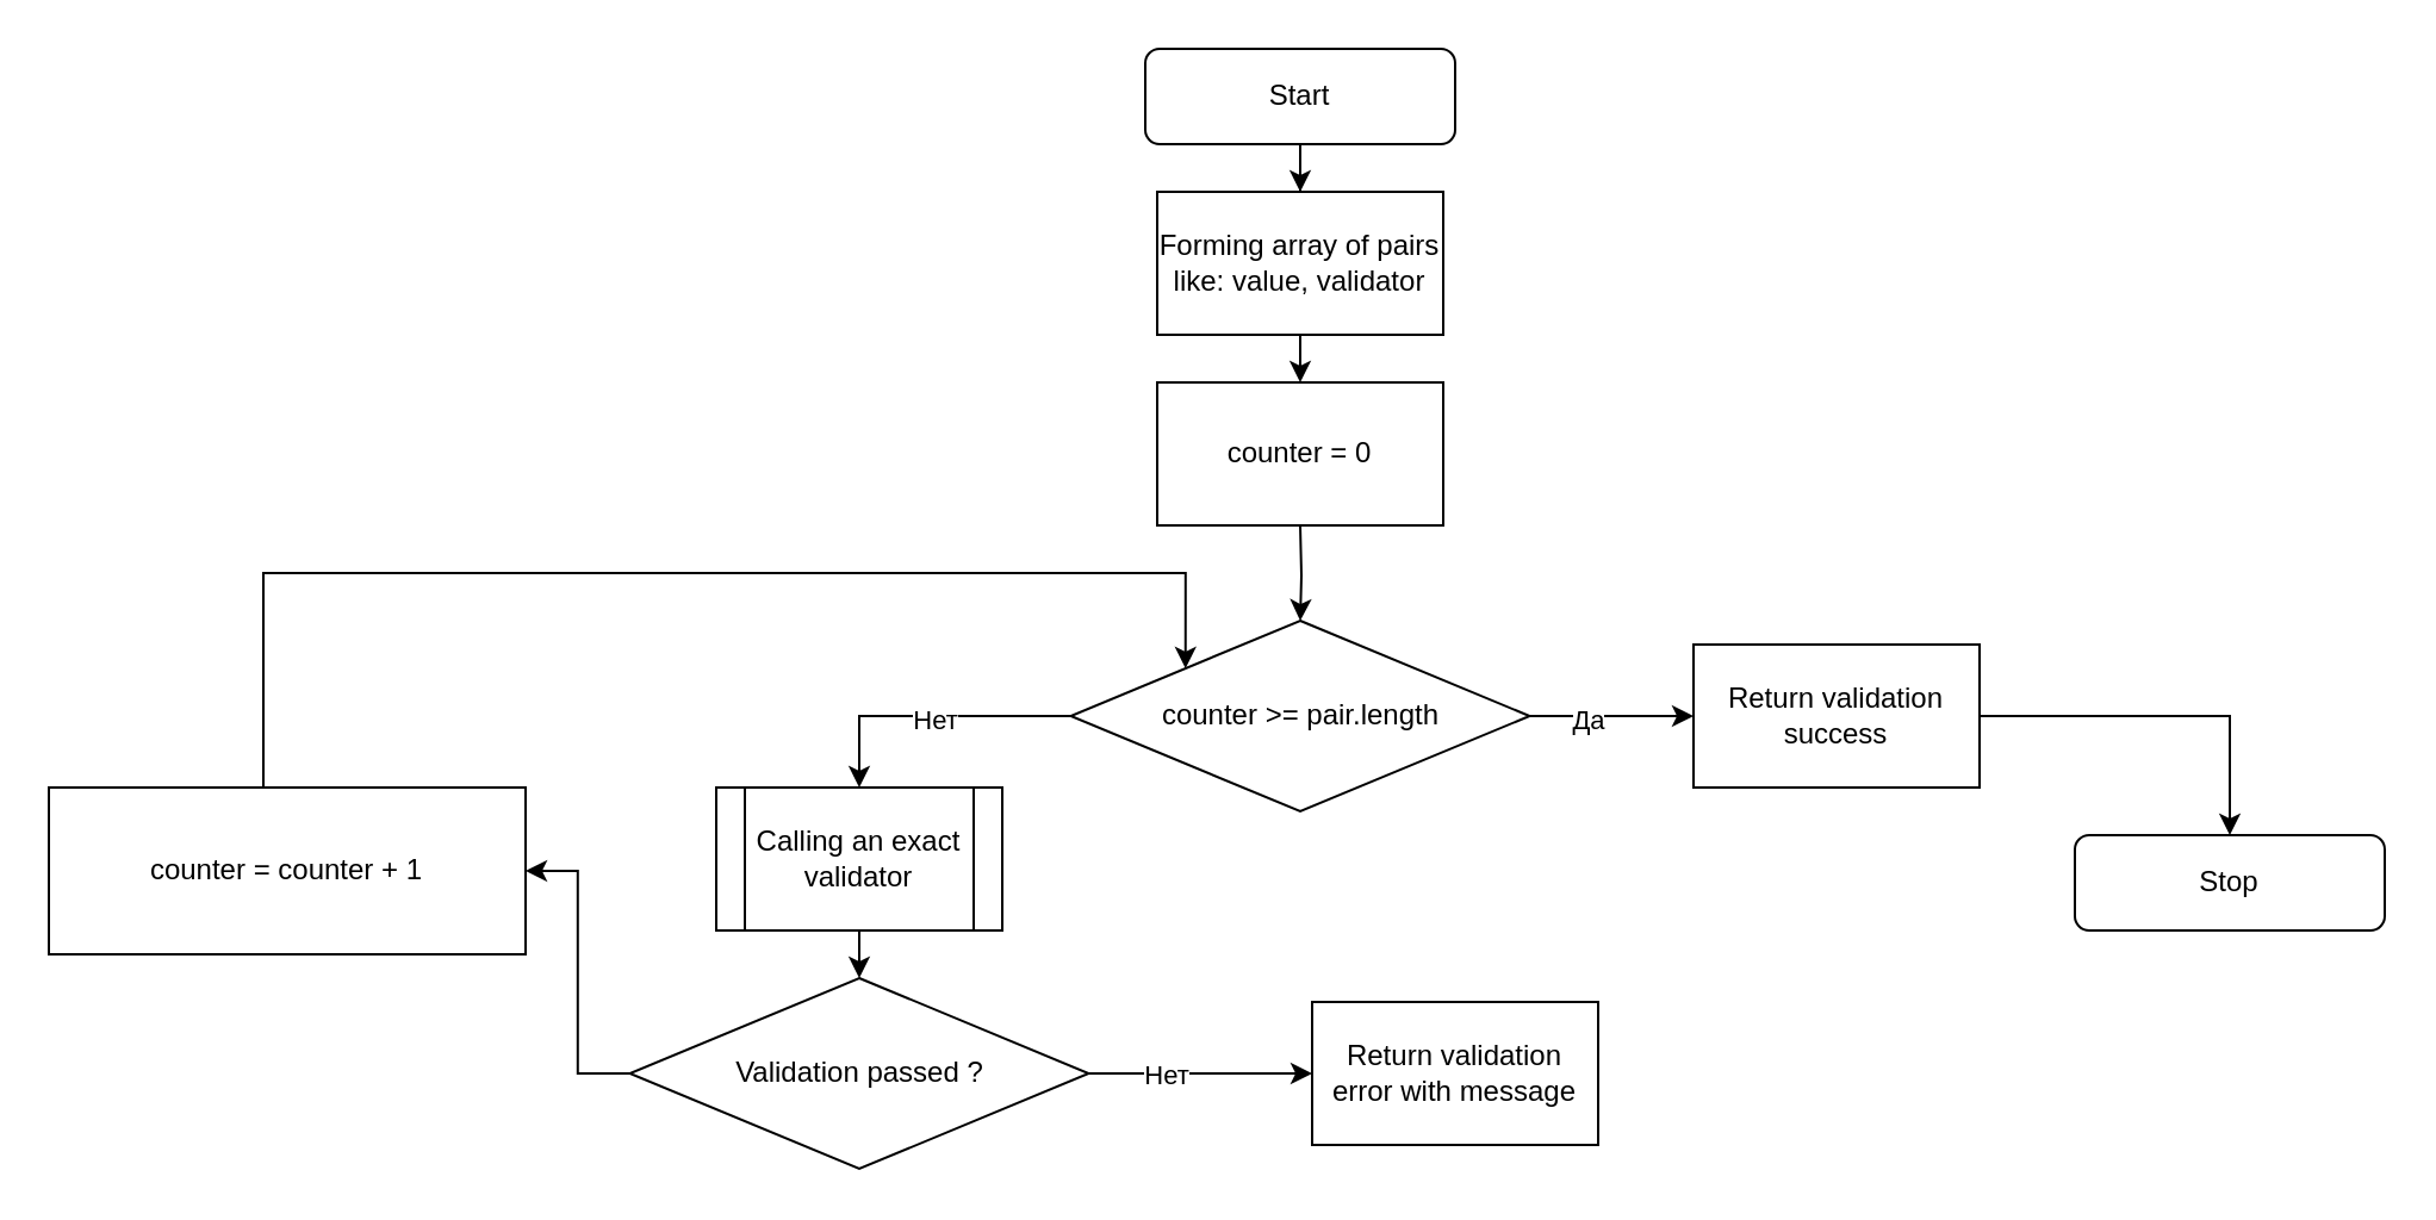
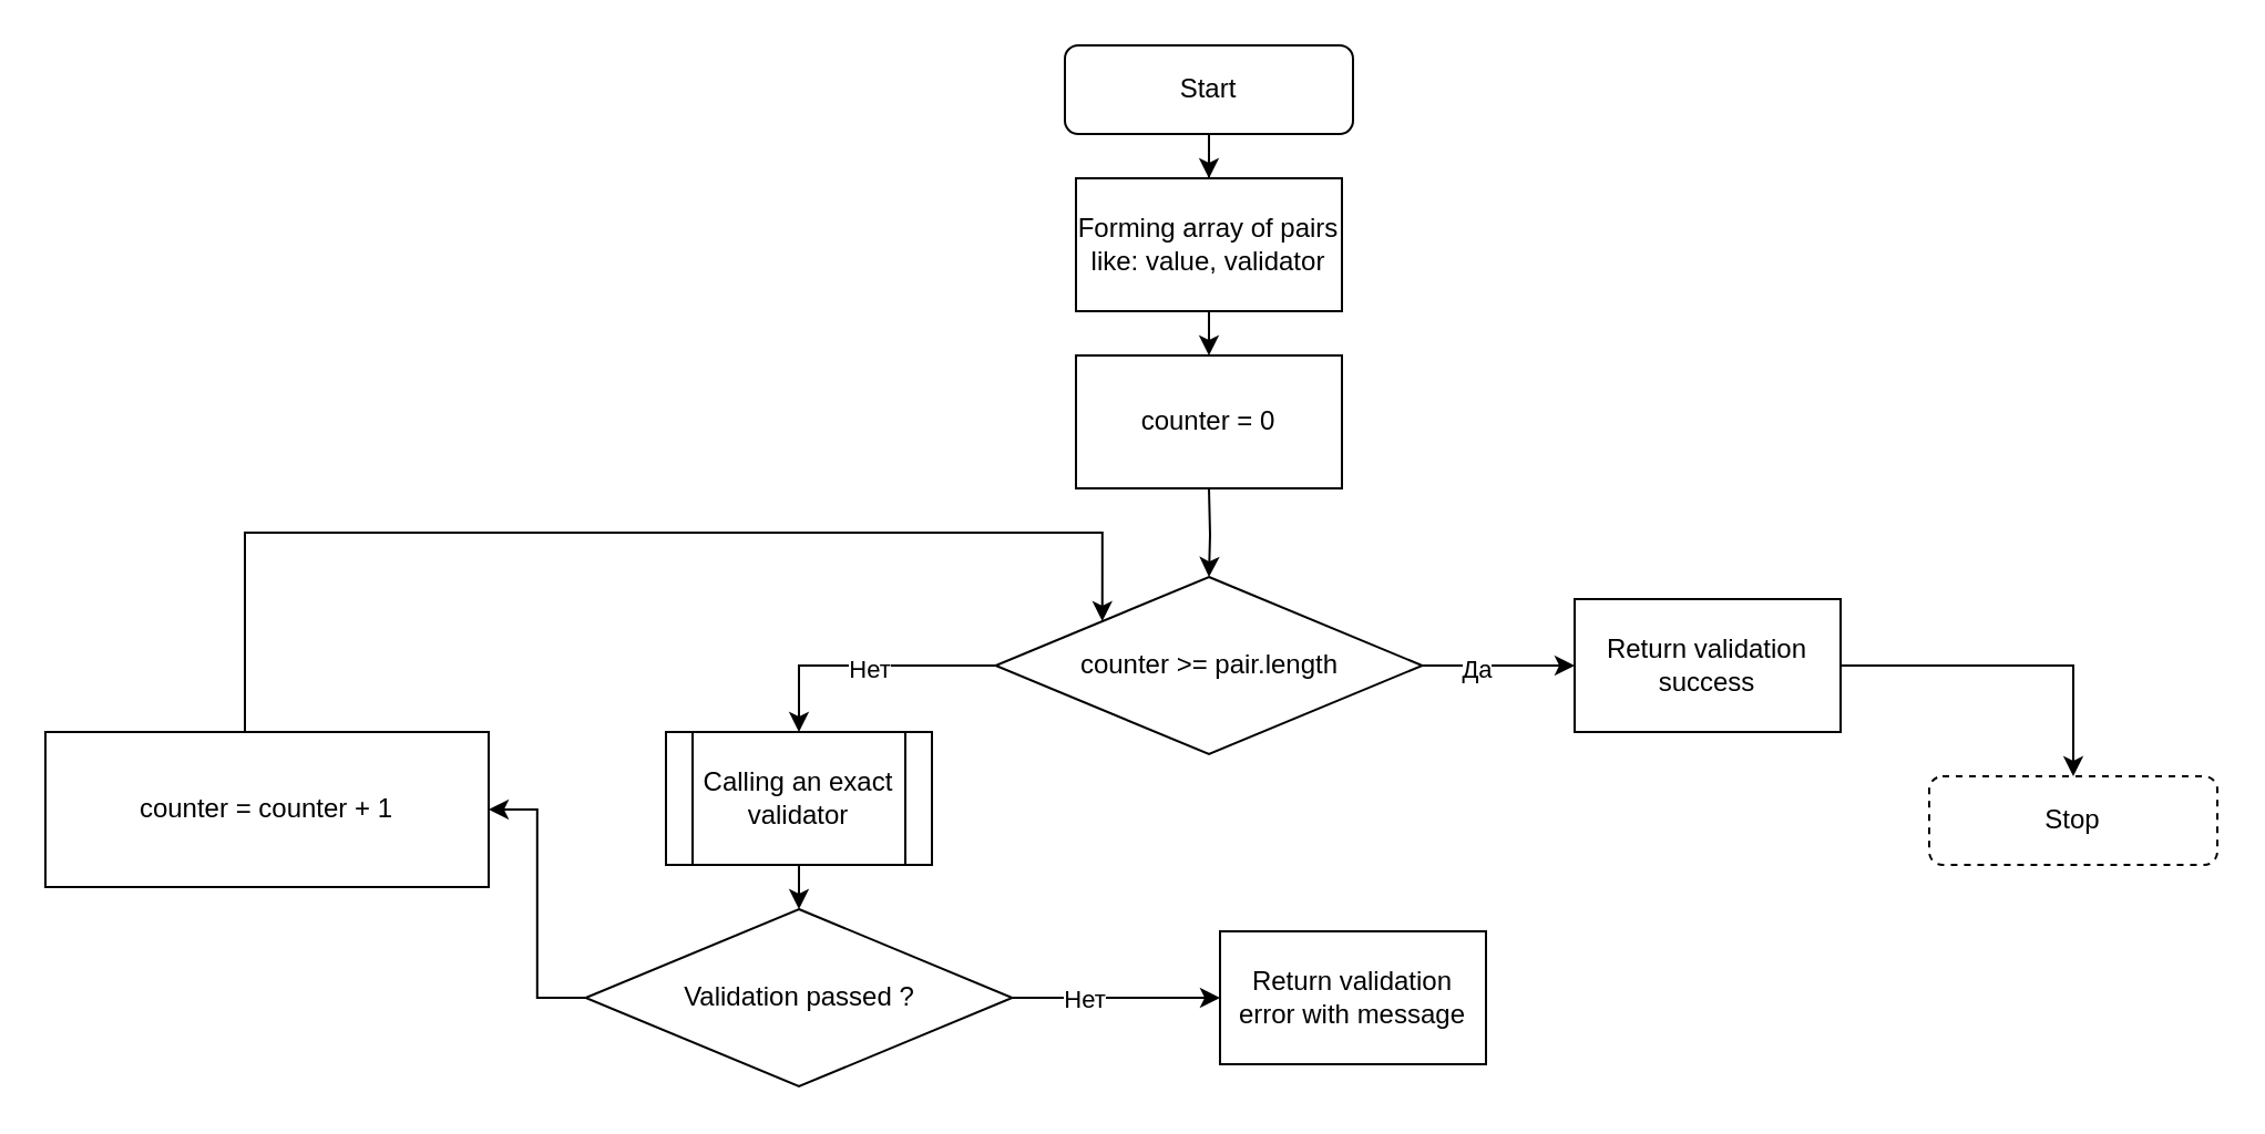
  <mxCell id="0" />
  <mxCell id="1" parent="0" />
  <mxCell id="2" style="edgeStyle=orthogonalEdgeStyle;rounded=0;orthogonalLoop=1;jettySize=auto;html=1;entryX=0.5;entryY=0;entryDx=0;entryDy=0;" edge="1" parent="1" source="22"><mxGeometry relative="1" as="geometry"><mxPoint x="545" y="160" as="targetPoint" /></mxGeometry></mxCell>
  <mxCell id="3" value="Start" style="rounded=1;whiteSpace=wrap;html=1;" vertex="1" parent="1"><mxGeometry x="480" y="20" width="130" height="40" as="geometry" /></mxCell>
  <mxCell id="4" style="edgeStyle=orthogonalEdgeStyle;rounded=0;orthogonalLoop=1;jettySize=auto;html=1;entryX=0;entryY=0.5;entryDx=0;entryDy=0;" edge="1" parent="1" source="8" target="11"><mxGeometry relative="1" as="geometry"><mxPoint x="760" y="300" as="targetPoint" /></mxGeometry></mxCell>
  <mxCell id="5" value="Да" style="edgeLabel;html=1;align=center;verticalAlign=middle;resizable=0;points=[];" vertex="1" connectable="0" parent="4"><mxGeometry x="-0.308" y="-1" relative="1" as="geometry"><mxPoint as="offset" /></mxGeometry></mxCell>
  <mxCell id="6" style="edgeStyle=orthogonalEdgeStyle;rounded=0;orthogonalLoop=1;jettySize=auto;html=1;entryX=0.5;entryY=0;entryDx=0;entryDy=0;exitX=0;exitY=0.5;exitDx=0;exitDy=0;" edge="1" parent="1" source="8" target="24"><mxGeometry relative="1" as="geometry"><mxPoint x="360" y="330" as="targetPoint" /></mxGeometry></mxCell>
  <mxCell id="7" value="Нет" style="edgeLabel;html=1;align=center;verticalAlign=middle;resizable=0;points=[];" vertex="1" connectable="0" parent="6"><mxGeometry x="-0.032" y="4" relative="1" as="geometry"><mxPoint y="-3" as="offset" /></mxGeometry></mxCell>
  <mxCell id="8" value="counter &amp;gt;= pair.length" style="rhombus;whiteSpace=wrap;html=1;" vertex="1" parent="1"><mxGeometry x="448.75" y="260" width="192.5" height="80" as="geometry" /></mxCell>
  <mxCell id="9" style="edgeStyle=orthogonalEdgeStyle;rounded=0;orthogonalLoop=1;jettySize=auto;html=1;exitX=0.5;exitY=1;exitDx=0;exitDy=0;entryX=0.5;entryY=0;entryDx=0;entryDy=0;" edge="1" parent="1" target="8"><mxGeometry relative="1" as="geometry"><mxPoint x="545" y="220" as="sourcePoint" /></mxGeometry></mxCell>
  <mxCell id="10" style="edgeStyle=orthogonalEdgeStyle;rounded=0;orthogonalLoop=1;jettySize=auto;html=1;entryX=0.5;entryY=0;entryDx=0;entryDy=0;" edge="1" parent="1" source="11" target="12"><mxGeometry relative="1" as="geometry" /></mxCell>
  <mxCell id="11" value="Return validation success" style="rounded=0;whiteSpace=wrap;html=1;" vertex="1" parent="1"><mxGeometry x="710" y="270" width="120" height="60" as="geometry" /></mxCell>
- <mxCell id="12" value="Stop" style="rounded=1;whiteSpace=wrap;html=1;" vertex="1" parent="1"><mxGeometry x="870" y="350" width="130" height="40" as="geometry" /></mxCell>
+ <mxCell id="12" value="Stop" style="rounded=1;whiteSpace=wrap;html=1;dashed=1;" vertex="1" parent="1"><mxGeometry x="870" y="350" width="130" height="40" as="geometry" /></mxCell>
  <mxCell id="13" style="edgeStyle=orthogonalEdgeStyle;rounded=0;orthogonalLoop=1;jettySize=auto;html=1;entryX=0.5;entryY=0;entryDx=0;entryDy=0;" edge="1" parent="1" target="17"><mxGeometry relative="1" as="geometry"><mxPoint x="360" y="380" as="sourcePoint" /></mxGeometry></mxCell>
  <mxCell id="14" style="edgeStyle=orthogonalEdgeStyle;rounded=0;orthogonalLoop=1;jettySize=auto;html=1;entryX=0;entryY=0.5;entryDx=0;entryDy=0;" edge="1" parent="1" source="17" target="18"><mxGeometry relative="1" as="geometry"><mxPoint x="570" y="450" as="targetPoint" /></mxGeometry></mxCell>
  <mxCell id="15" value="Нет" style="edgeLabel;html=1;align=center;verticalAlign=middle;resizable=0;points=[];" vertex="1" connectable="0" parent="14"><mxGeometry x="-0.312" relative="1" as="geometry"><mxPoint as="offset" /></mxGeometry></mxCell>
  <mxCell id="16" style="edgeStyle=orthogonalEdgeStyle;rounded=0;orthogonalLoop=1;jettySize=auto;html=1;entryX=1;entryY=0.5;entryDx=0;entryDy=0;" edge="1" parent="1" source="17" target="20"><mxGeometry relative="1" as="geometry"><mxPoint x="210" y="450" as="targetPoint" /></mxGeometry></mxCell>
  <mxCell id="17" value="Validation passed ?" style="rhombus;whiteSpace=wrap;html=1;" vertex="1" parent="1"><mxGeometry x="263.75" y="410" width="192.5" height="80" as="geometry" /></mxCell>
  <mxCell id="18" value="Return validation error with message" style="rounded=0;whiteSpace=wrap;html=1;" vertex="1" parent="1"><mxGeometry x="550" y="420" width="120" height="60" as="geometry" /></mxCell>
  <mxCell id="19" style="edgeStyle=orthogonalEdgeStyle;rounded=0;orthogonalLoop=1;jettySize=auto;html=1;entryX=0;entryY=0;entryDx=0;entryDy=0;exitX=0.5;exitY=0;exitDx=0;exitDy=0;" edge="1" parent="1" source="20" target="8"><mxGeometry relative="1" as="geometry"><Array as="points"><mxPoint x="110" y="240" /><mxPoint x="497" y="240" /></Array></mxGeometry></mxCell>
  <mxCell id="20" value="counter = counter + 1" style="rounded=0;whiteSpace=wrap;html=1;" vertex="1" parent="1"><mxGeometry x="20" y="330" width="200" height="70" as="geometry" /></mxCell>
  <mxCell id="21" value="" style="edgeStyle=orthogonalEdgeStyle;rounded=0;orthogonalLoop=1;jettySize=auto;html=1;entryX=0.5;entryY=0;entryDx=0;entryDy=0;" edge="1" parent="1" source="3" target="22"><mxGeometry relative="1" as="geometry"><mxPoint x="545" y="160" as="targetPoint" /><mxPoint x="545" y="60" as="sourcePoint" /></mxGeometry></mxCell>
  <mxCell id="22" value="Forming array of pairs like: value, validator" style="rounded=0;whiteSpace=wrap;html=1;" vertex="1" parent="1"><mxGeometry x="485" y="80" width="120" height="60" as="geometry" /></mxCell>
  <mxCell id="23" value="counter = 0" style="rounded=0;whiteSpace=wrap;html=1;" vertex="1" parent="1"><mxGeometry x="485" y="160" width="120" height="60" as="geometry" /></mxCell>
  <mxCell id="24" value="Calling an exact validator" style="shape=process;whiteSpace=wrap;html=1;backgroundOutline=1;" vertex="1" parent="1"><mxGeometry x="300" y="330" width="120" height="60" as="geometry" /></mxCell>
